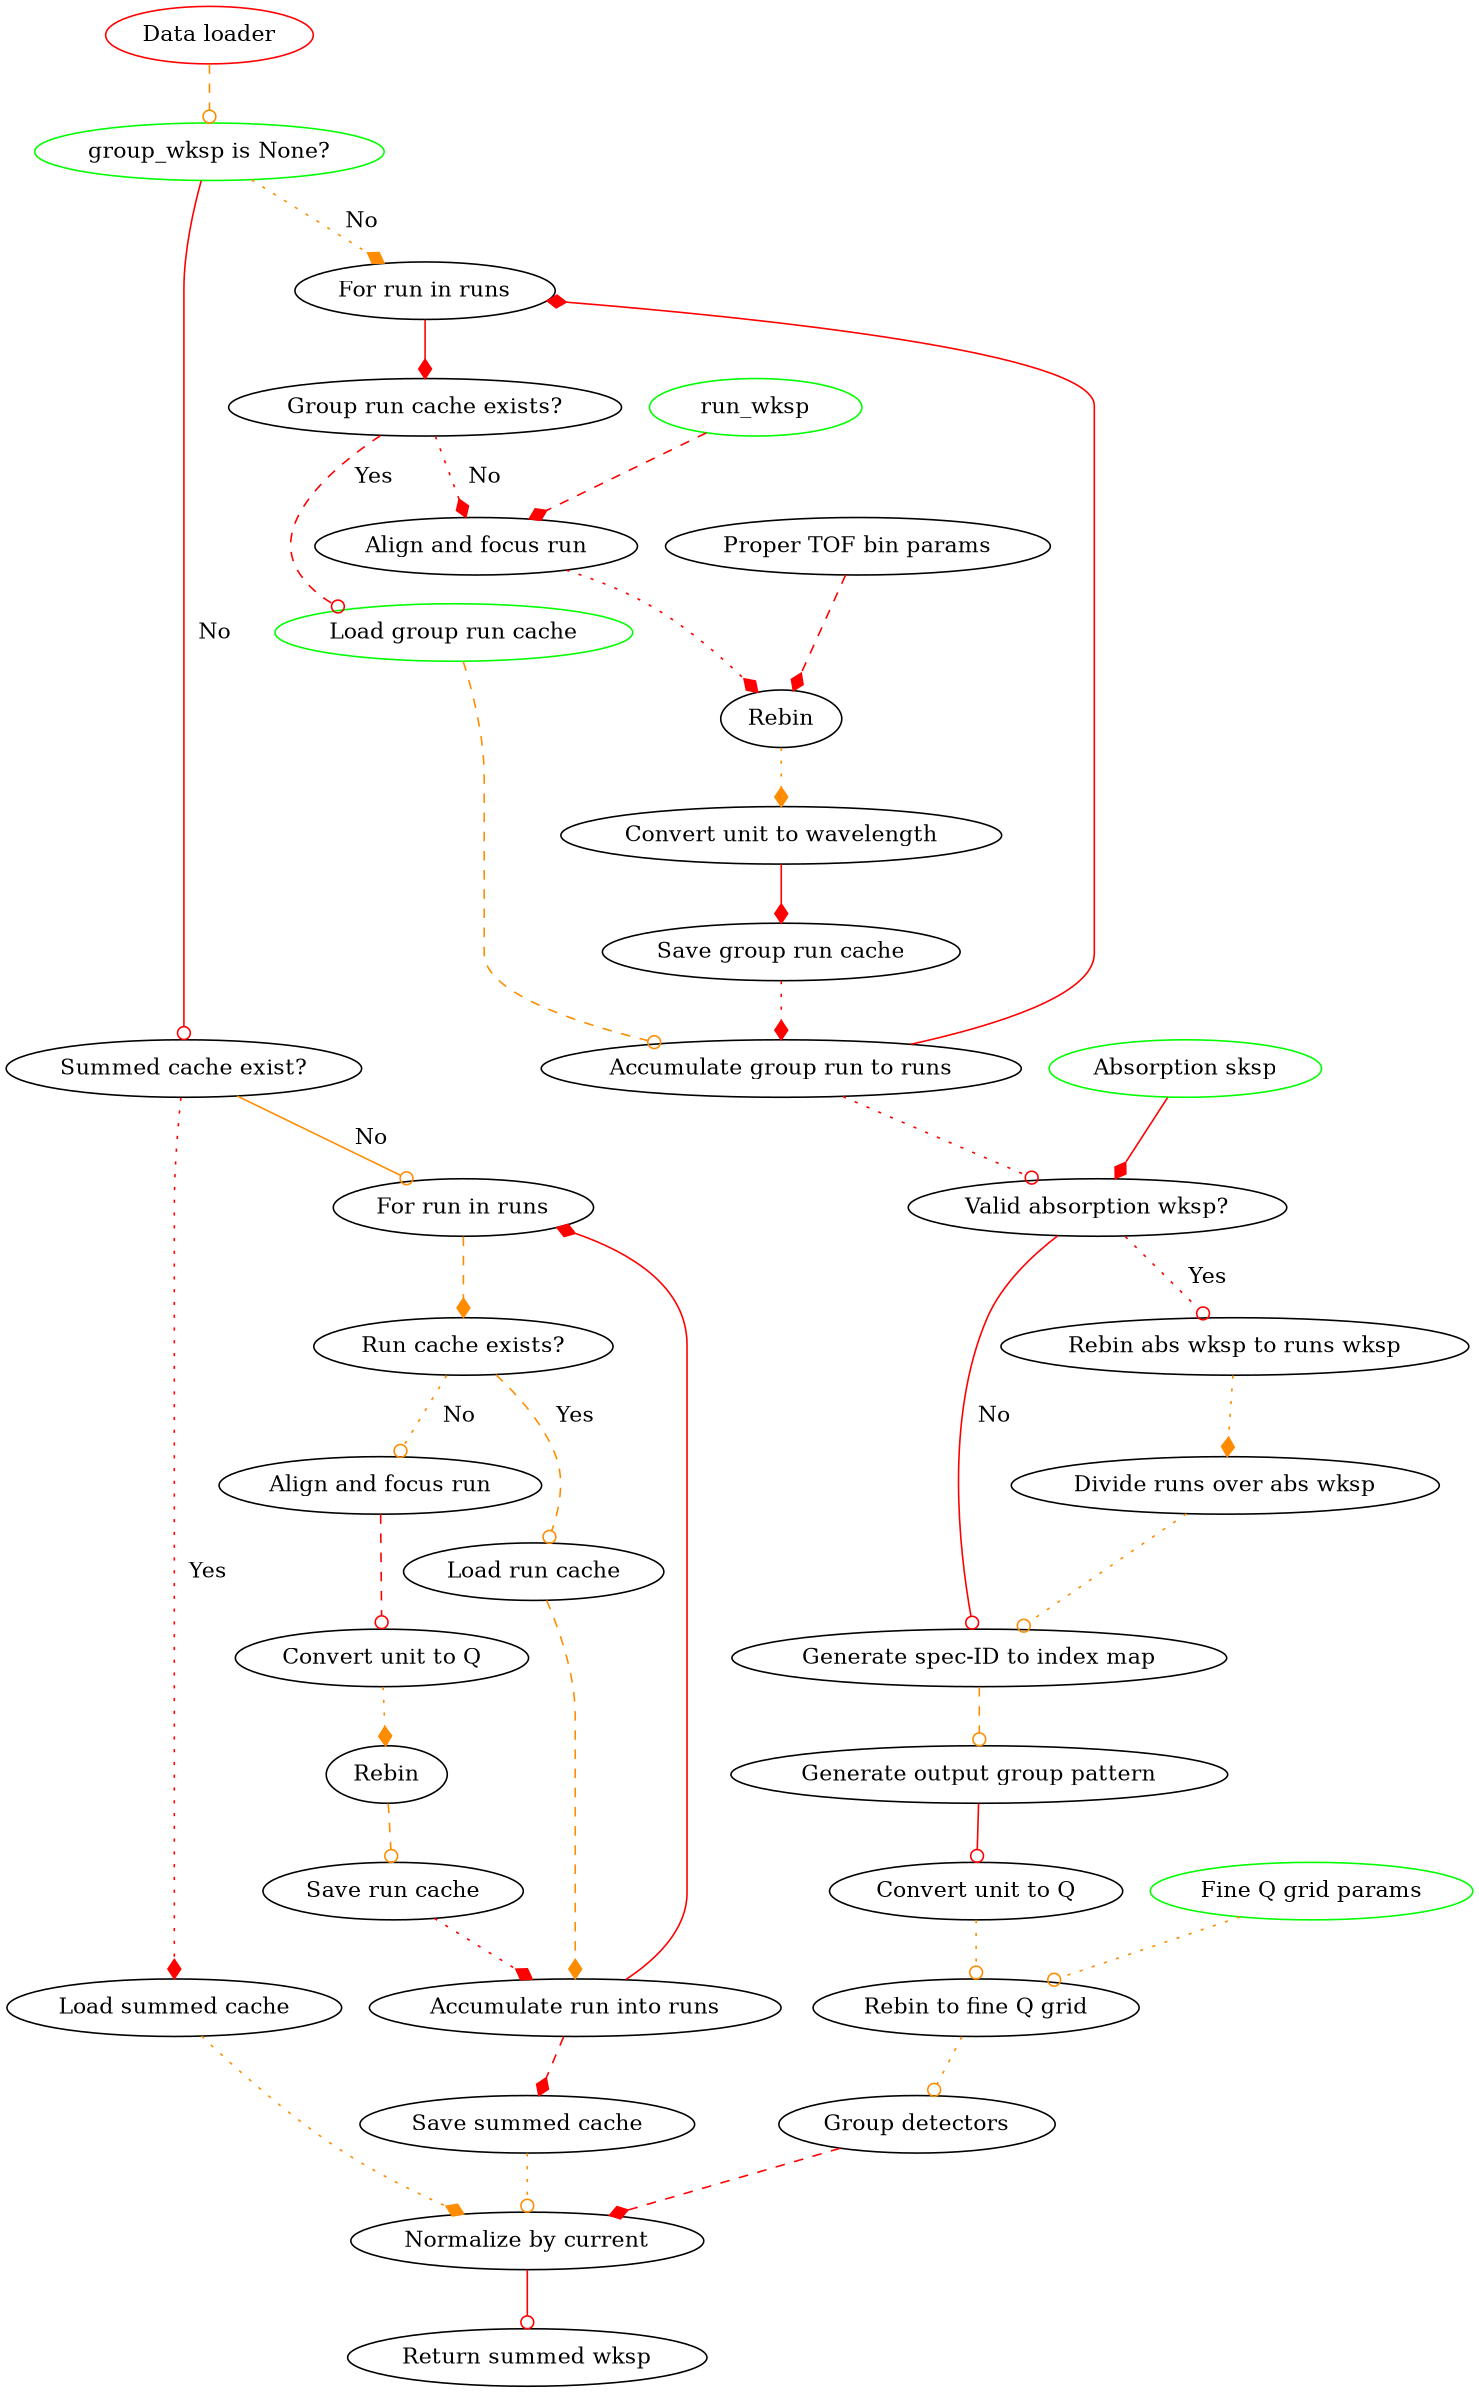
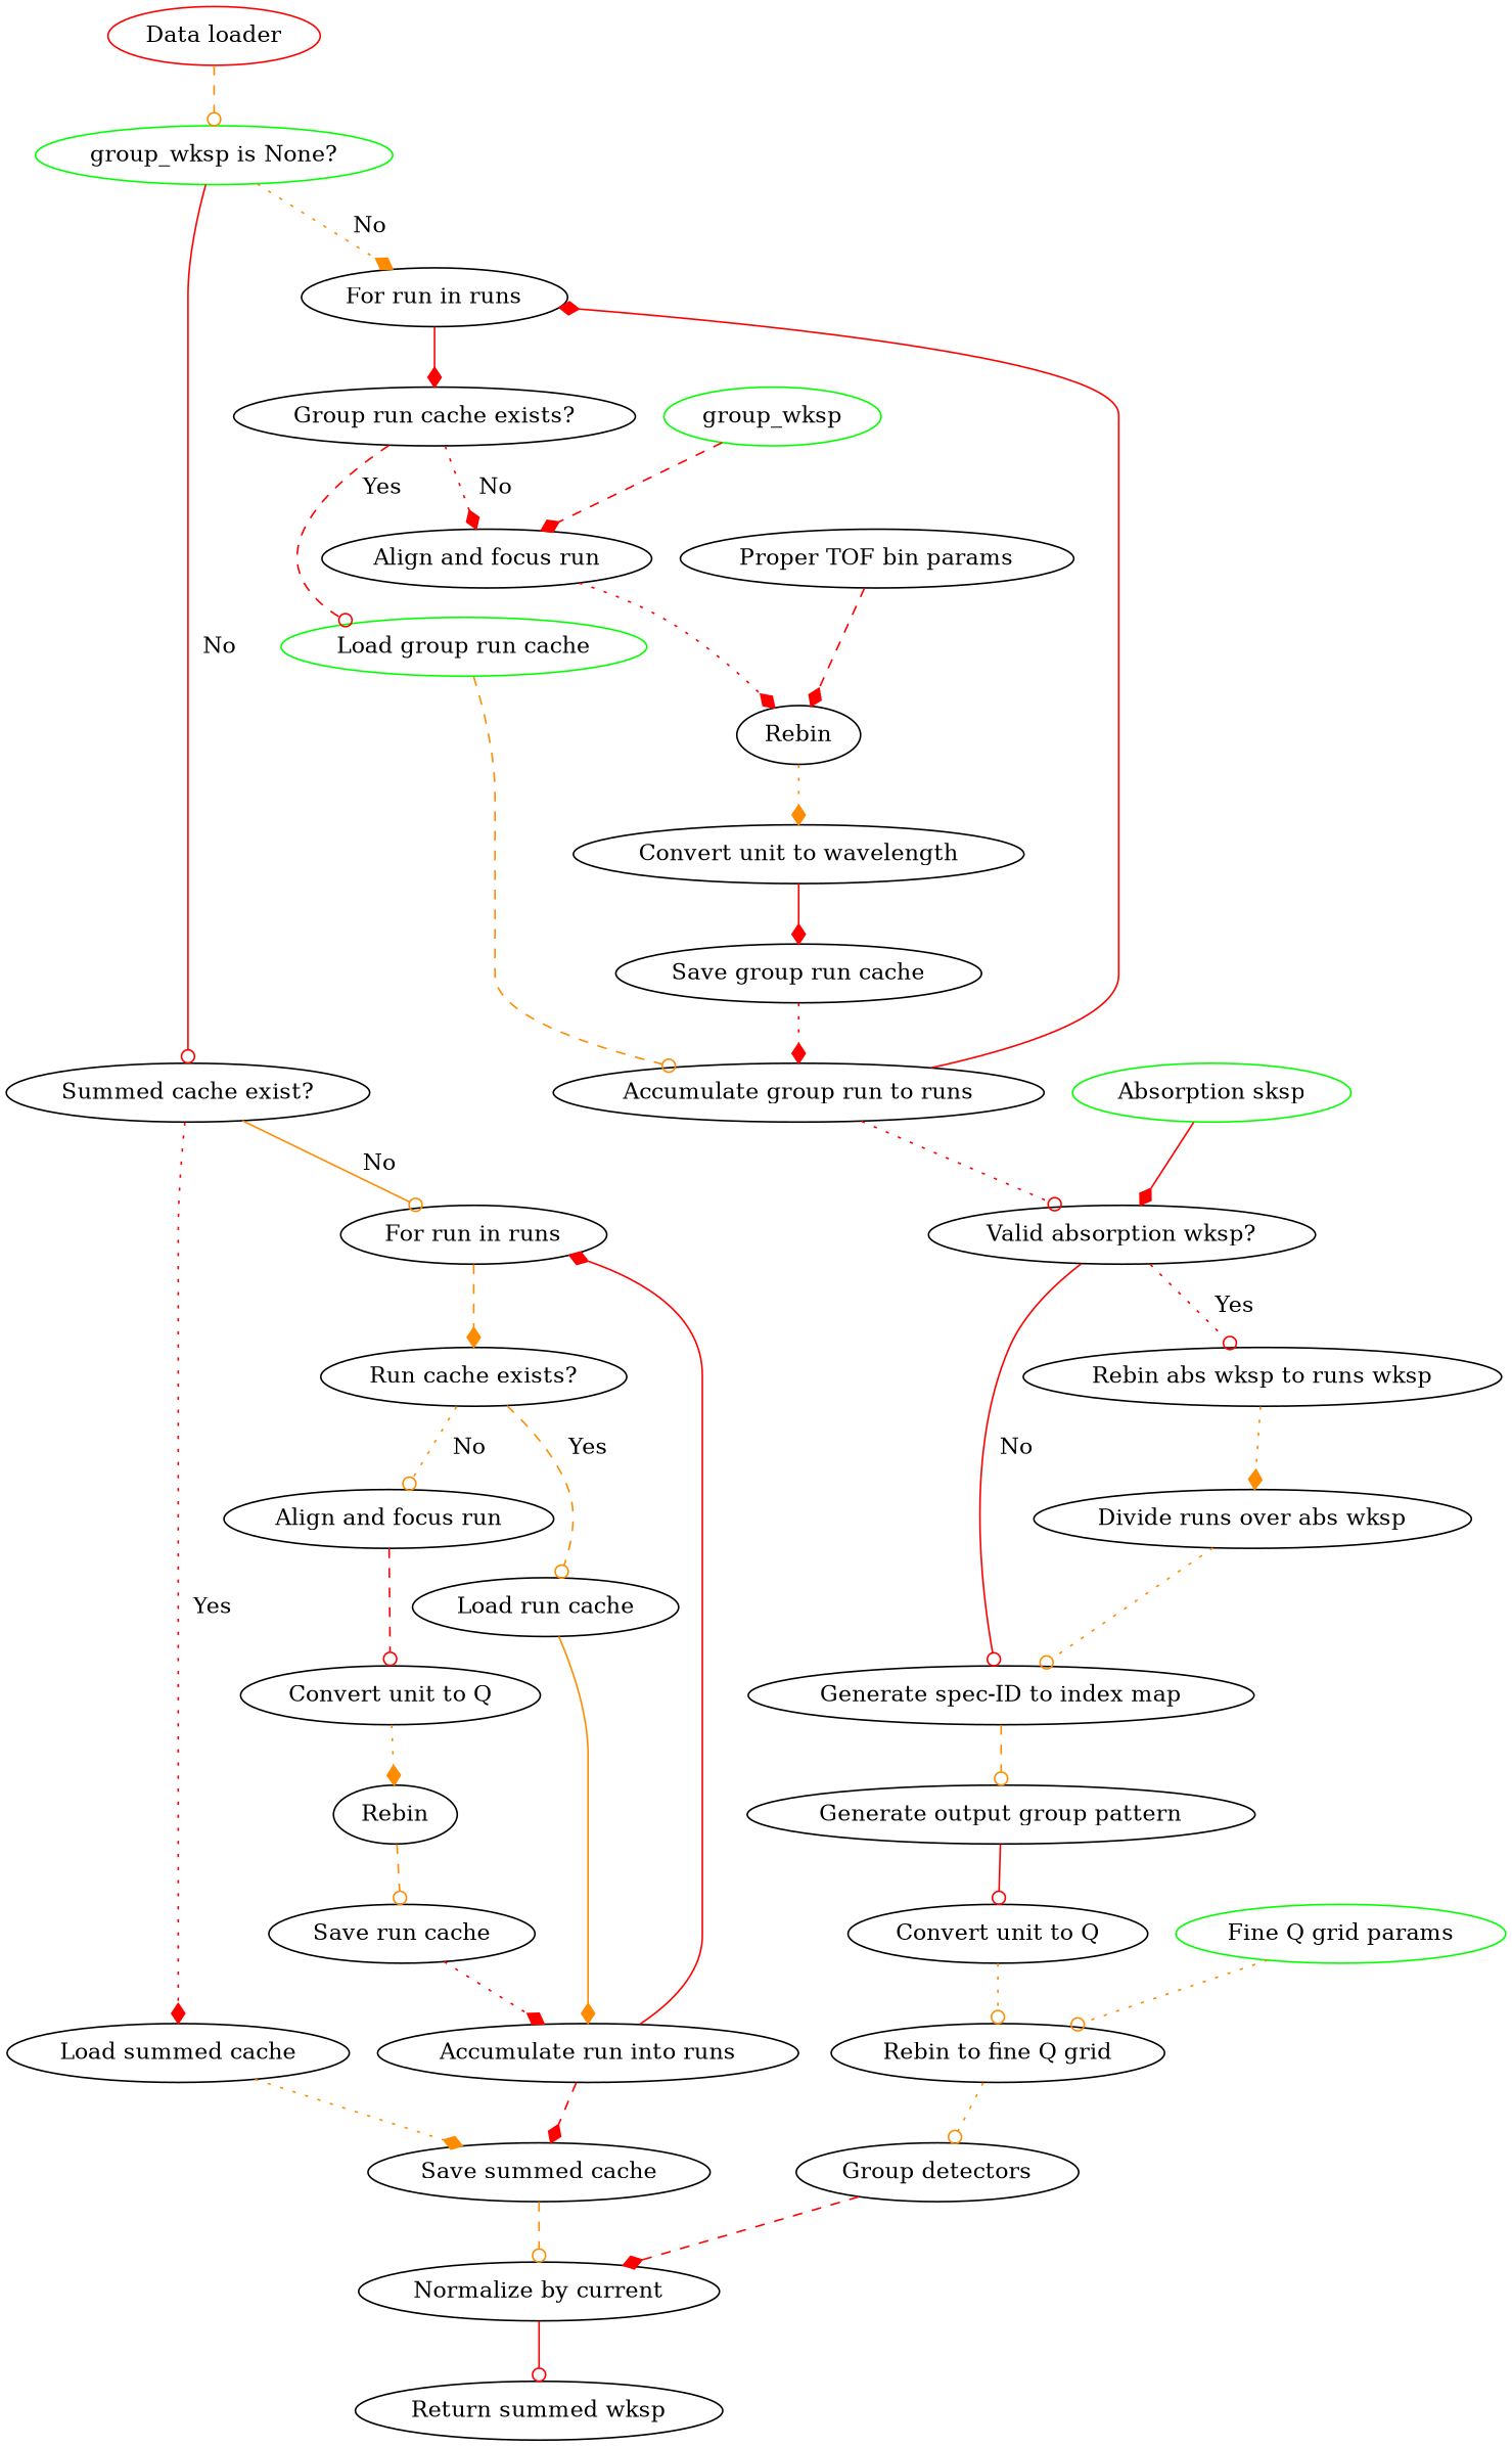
  digraph {
    edge [arrowhead=diamond color=red style=dotted]
    "Data loader" [color=red]
    "group_wksp is None?" [color=green]
    n3 [label="For run in runs"]
    n4 [color=green label="Absorption sksp"]
    n5 [label="Group run cache exists?"]
-   n6 [color=green label=run_wksp]
+   n6 [color=green label=group_wksp]
    n7 [label="Align and focus run"]
    n8 [label=Rebin]
    "Proper TOF bin params" [color=black]
    n10 [label="Convert unit to wavelength"]
    n11 [label="Save group run cache"]
    n12 [label="Convert unit to Q"]
    n13 [label="Rebin to fine Q grid"]
    "Fine Q grid params" [color=green]
    "Summed cache exist?"
    "Load group run cache" [color=green]
    "Accumulate group run to runs"
    "Valid absorption wksp?"
    "Group detectors"
    "Load summed cache"
    "For run in runs"
    "Normalize by current"
    "Run cache exists?"
    "Return summed wksp"
    "Load run cache"
    "Align and focus run"
    "Accumulate run into runs"
    "Convert unit to Q"
    "Save summed cache"
    Rebin
    "Save run cache"
    "Rebin abs wksp to runs wksp"
    "Generate spec-ID to index map"
    "Divide runs over abs wksp"
    "Generate output group pattern"
    subgraph sub_1 {
      "Data loader"
    }
    subgraph sub_2 {
      "group_wksp is None?"
    }
    subgraph sub_3 {
      "group_wksp is None?"
    }
    subgraph sub_4 {
      "group_wksp is None?"
    }
    subgraph sub_5 {
      n3
    }
    subgraph sub_6 {
      n4
    }
    subgraph sub_7 {
      n3
    }
    subgraph sub_8 {
      n5
    }
    subgraph sub_9 {
      n5
    }
    subgraph sub_10 {
      n6
    }
    subgraph sub_11 {
      n7
    }
    subgraph sub_12 {
      n5
    }
    subgraph sub_13 {
      n7
    }
    subgraph sub_14 {
      n7
    }
    subgraph sub_15 {
      n8
    }
    subgraph sub_16 {
      "Proper TOF bin params"
    }
    subgraph sub_17 {
      n8
    }
    subgraph sub_18 {
      n8
    }
    subgraph sub_19 {
      n10
    }
    subgraph sub_20 {
      n10
    }
    subgraph sub_21 {
      n11
    }
    subgraph sub_22 {
      n11
    }
    subgraph sub_23 {
      n3
    }
    subgraph sub_24 {
      n12
    }
    subgraph sub_25 {
      n12
    }
    subgraph sub_26 {
      n13
    }
    subgraph sub_27 {
      "Fine Q grid params"
    }
    subgraph sub_28 {
      n13
    }
    subgraph sub_29 {
      n13
    }
    "Data loader" -> "group_wksp is None?" [arrowhead=odot color=darkorange style=dashed]
    "group_wksp is None?" -> n3 [color=darkorange label="  No"]
    "group_wksp is None?" -> "Summed cache exist?" [arrowhead=odot label="  No" style=solid]
    n3 -> n5 [style=solid]
    n4 -> "Valid absorption wksp?" [style=solid]
    n5 -> n7 [label="  No"]
    n5 -> "Load group run cache" [arrowhead=odot label="  Yes" style=dashed]
    n6 -> n7 [style=dashed]
    n7 -> n8
    n8 -> n10 [color=darkorange]
    "Proper TOF bin params" -> n8 [style=dashed]
    n10 -> n11 [style=solid]
    n11 -> "Accumulate group run to runs"
    n12 -> n13 [arrowhead=odot color=darkorange]
    n13 -> "Group detectors" [arrowhead=odot color=darkorange]
    "Fine Q grid params" -> n13 [arrowhead=odot color=darkorange]
    "Summed cache exist?" -> "Load summed cache" [label="  Yes"]
    "Summed cache exist?" -> "For run in runs" [arrowhead=odot color=darkorange label="  No" style=solid]
    "Load group run cache" -> "Accumulate group run to runs" [arrowhead=odot color=darkorange style=dashed]
    "Accumulate group run to runs" -> n3 [style=solid]
    "Accumulate group run to runs" -> "Valid absorption wksp?" [arrowhead=odot]
    "Valid absorption wksp?" -> "Rebin abs wksp to runs wksp" [arrowhead=odot label="  Yes"]
    "Valid absorption wksp?" -> "Generate spec-ID to index map" [arrowhead=odot label="  No" style=solid]
    "Group detectors" -> "Normalize by current" [style=dashed]
-   "Load summed cache" -> "Normalize by current" [color=darkorange]
+   "Load summed cache" -> "Save summed cache" [color=darkorange]
    "For run in runs" -> "Run cache exists?" [color=darkorange style=dashed]
    "Normalize by current" -> "Return summed wksp" [arrowhead=odot style=solid]
    "Run cache exists?" -> "Load run cache" [arrowhead=odot color=darkorange label="  Yes" style=dashed]
    "Run cache exists?" -> "Align and focus run" [arrowhead=odot color=darkorange label="  No"]
-   "Load run cache" -> "Accumulate run into runs" [color=darkorange style=dashed]
+   "Load run cache" -> "Accumulate run into runs" [color=darkorange style=solid]
    "Align and focus run" -> "Convert unit to Q" [arrowhead=odot style=dashed]
    "Accumulate run into runs" -> "For run in runs" [style=solid]
    "Accumulate run into runs" -> "Save summed cache" [style=dashed]
    "Convert unit to Q" -> Rebin [color=darkorange]
-   "Save summed cache" -> "Normalize by current" [arrowhead=odot color=darkorange]
+   "Save summed cache" -> "Normalize by current" [arrowhead=odot color=darkorange style=dashed]
    Rebin -> "Save run cache" [arrowhead=odot color=darkorange style=dashed]
    "Save run cache" -> "Accumulate run into runs"
    "Rebin abs wksp to runs wksp" -> "Divide runs over abs wksp" [color=darkorange]
    "Generate spec-ID to index map" -> "Generate output group pattern" [arrowhead=odot color=darkorange style=dashed]
    "Divide runs over abs wksp" -> "Generate spec-ID to index map" [arrowhead=odot color=darkorange]
    "Generate output group pattern" -> n12 [arrowhead=odot style=solid]
  }
